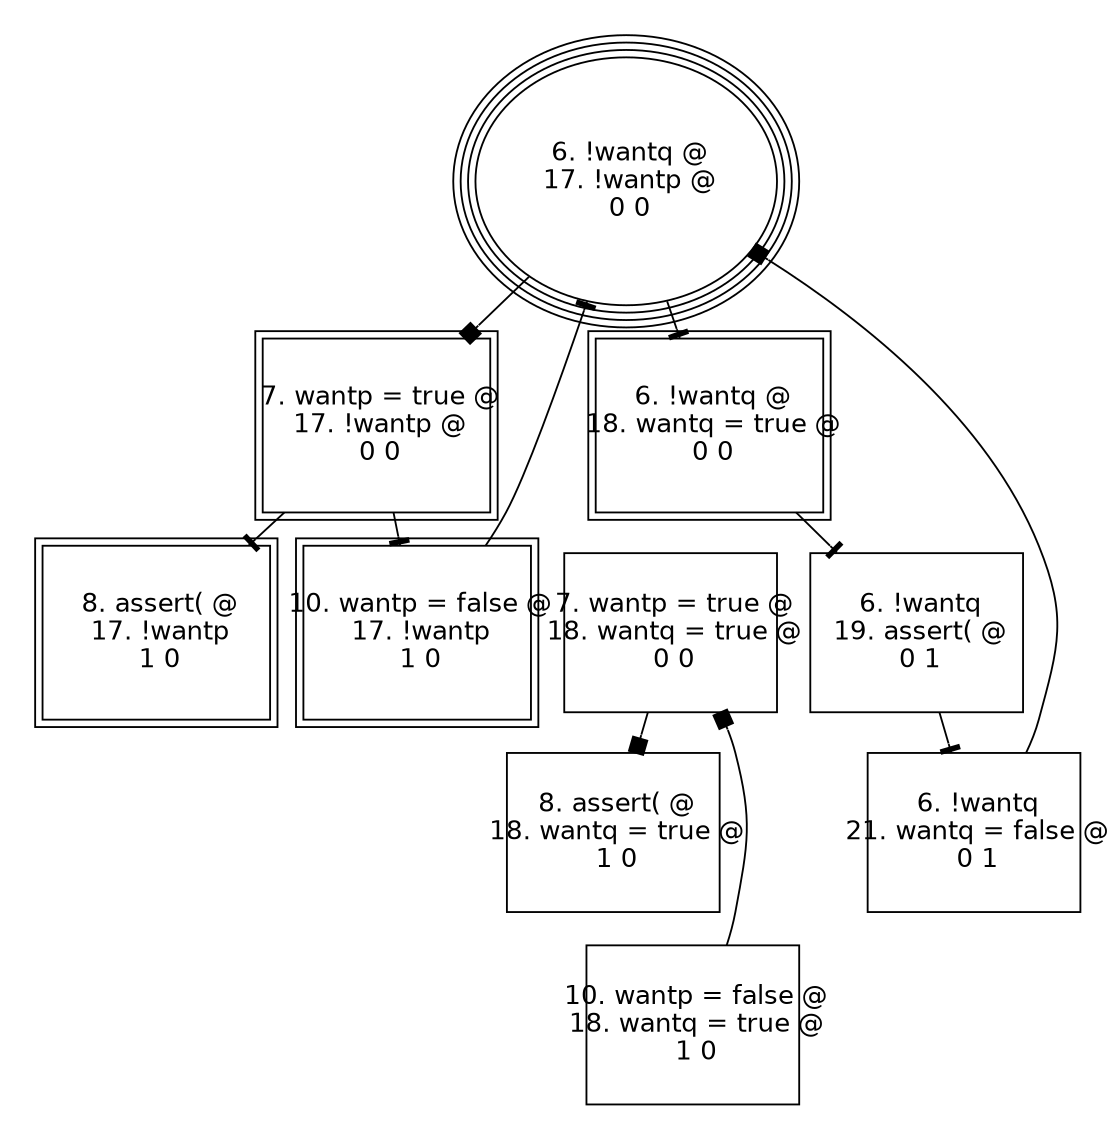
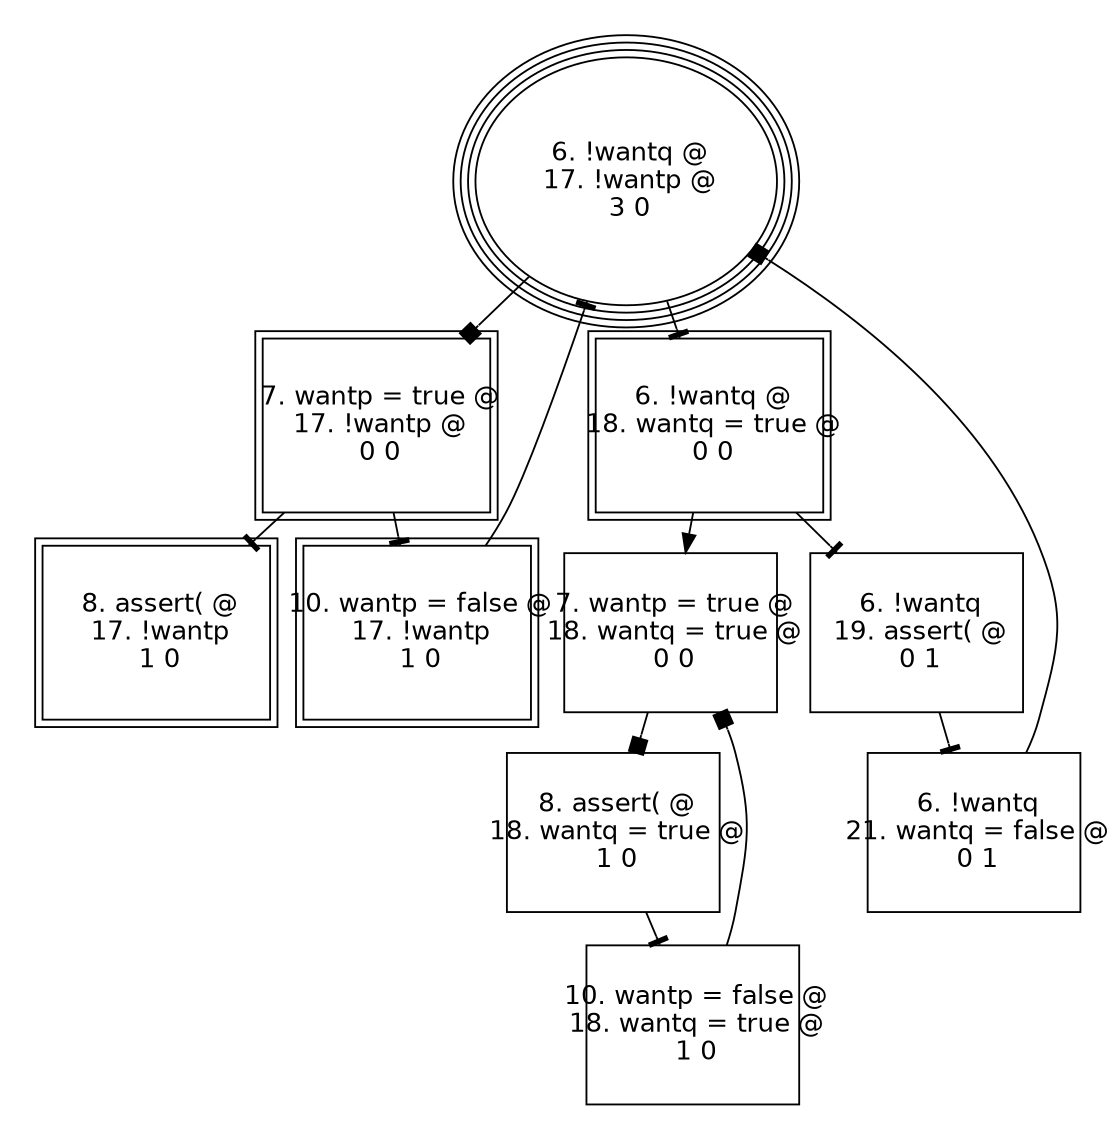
  digraph {
    ranksep=.25
    node [fixedsize=true fontname=Helvetica fontsize=14 peripheries=1 shape=box]
    edge [arrowhead=tee]
-   n1 [height=1.2 label=" 6. !wantq @\n 17. !wantp @\n 0 0\n" peripheries=4 shape=ellipse width=1.6]
+   n1 [height=1.2 label=" 6. !wantq @\n 17. !wantp @\n 3 0\n" peripheries=4 shape=ellipse width=1.6]
    n2 [height=1.2 label=" 7. wantp = true @\n 17. !wantp @\n 0 0\n" peripheries=2 width=1.6]
    n3 [height=1.2 label=" 6. !wantq @\n 18. wantq = true @\n 0 0\n" peripheries=2 width=1.6]
    n4 [height=1.2 label=" 8. assert( @\n 17. !wantp\n 1 0\n" peripheries=2 width=1.6]
    n5 [height=1.2 label=" 10. wantp = false @\n 17. !wantp\n 1 0\n" peripheries=2 width=1.6]
    n6 [height=1.2 label=" 7. wantp = true @\n 18. wantq = true @\n 0 0\n" width=1.6]
    n7 [height=1.2 label=" 6. !wantq\n 19. assert( @\n 0 1\n" width=1.6]
    n8 [height=1.2 label=" 8. assert( @\n 18. wantq = true @\n 1 0\n" width=1.6]
    n9 [height=1.2 label=" 6. !wantq\n 21. wantq = false @\n 0 1\n" width=1.6]
    n10 [height=1.2 label=" 10. wantp = false @\n 18. wantq = true @\n 1 0\n" width=1.6]
    n1 -> n2 [arrowhead=box]
    n1 -> n3
    n2 -> n4
    n2 -> n5
+   n3 -> n6 [arrowhead=normal]
    n3 -> n7
    n5 -> n1
    n6 -> n8 [arrowhead=box]
    n7 -> n9
+   n8 -> n10
    n9 -> n1 [arrowhead=box]
    n10 -> n6 [arrowhead=box]
  }
